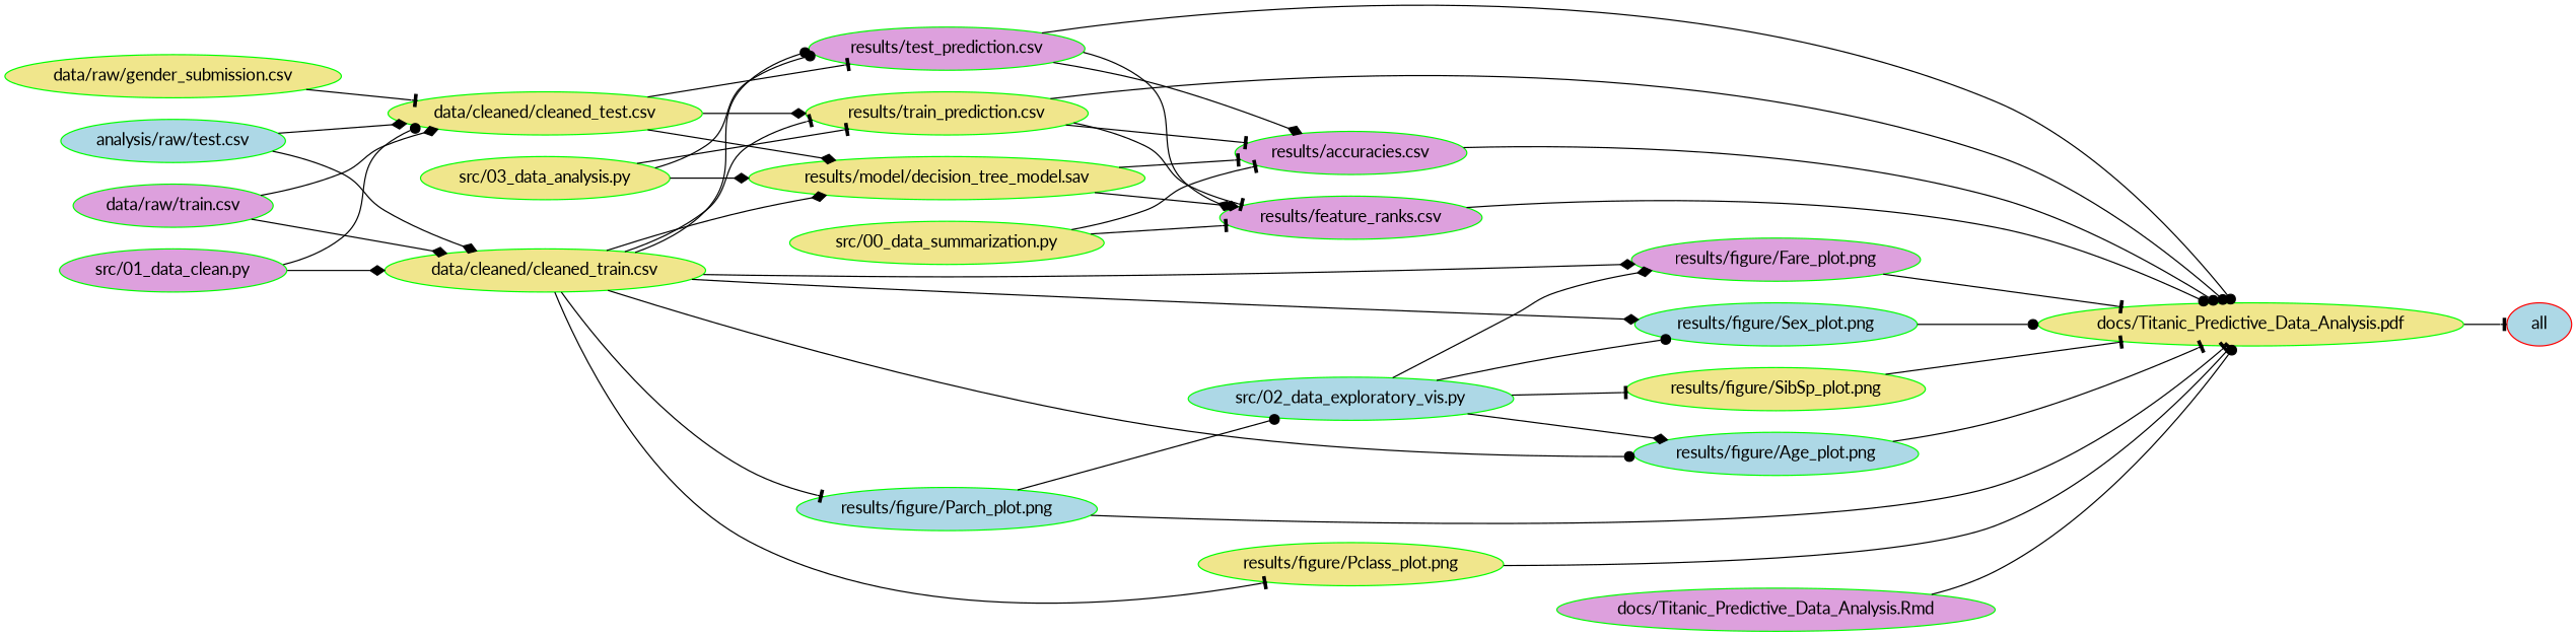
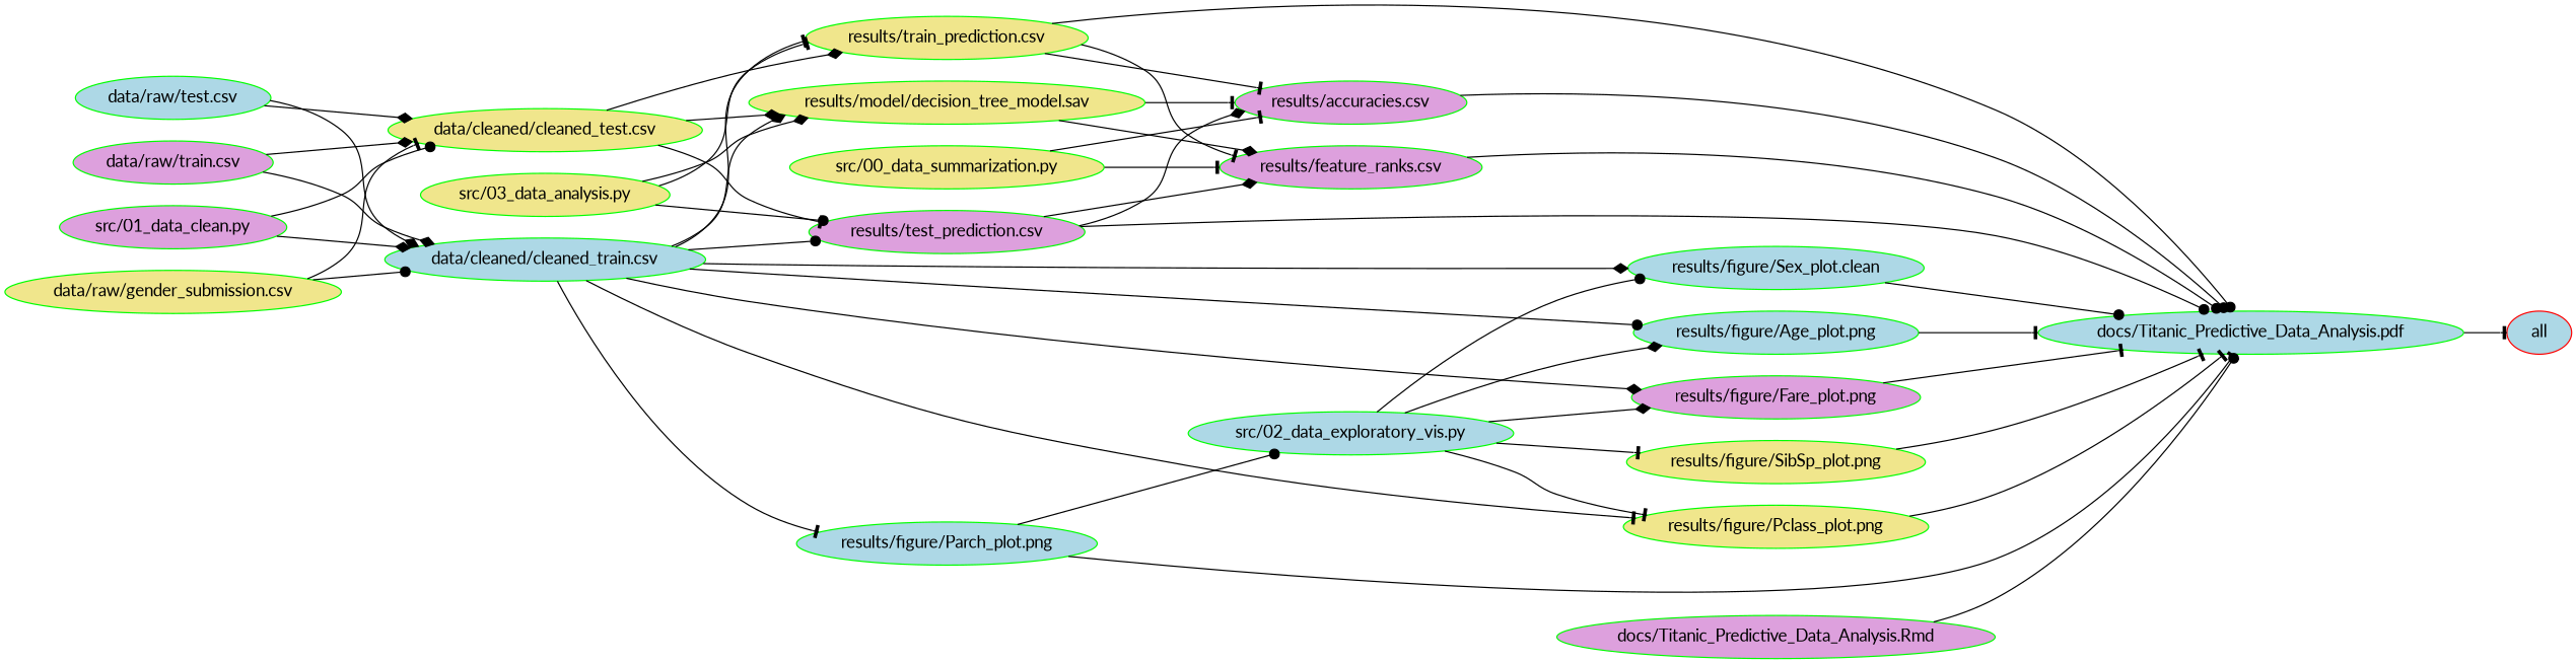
  digraph {
    fontname=Lato
    rankdir=LR
    node [color=green fillcolor=lightblue fontname=Lato style=filled]
    edge [arrowhead=tee fontname=Lato]
    n1 [color=red label=all]
    n2 [fillcolor=khaki label="data/cleaned/cleaned_test.csv"]
    n3 [fillcolor=khaki label="results/model/decision_tree_model.sav"]
    n4 [fillcolor=plum label="results/test_prediction.csv"]
    n5 [fillcolor=khaki label="results/train_prediction.csv"]
    n6 [fillcolor=plum label="results/accuracies.csv"]
    n7 [fillcolor=plum label="results/feature_ranks.csv"]
-   n8 [fillcolor=khaki label="docs/Titanic_Predictive_Data_Analysis.pdf"]
-   n9 [fillcolor=khaki label="data/cleaned/cleaned_train.csv"]
+   n8 [label="docs/Titanic_Predictive_Data_Analysis.pdf"]
+   n9 [label="data/cleaned/cleaned_train.csv"]
    n10 [label="results/figure/Age_plot.png"]
    n11 [fillcolor=plum label="results/figure/Fare_plot.png"]
    n12 [label="results/figure/Parch_plot.png"]
    n13 [fillcolor=khaki label="results/figure/Pclass_plot.png"]
-   n14 [label="results/figure/Sex_plot.png"]
+   n14 [label="results/figure/Sex_plot.clean"]
    n15 [label="src/02_data_exploratory_vis.py"]
    n16 [fillcolor=khaki label="results/figure/SibSp_plot.png"]
    n17 [fillcolor=khaki label="data/raw/gender_submission.csv"]
-   n18 [label="analysis/raw/test.csv"]
+   n18 [label="data/raw/test.csv"]
    n19 [fillcolor=plum label="data/raw/train.csv"]
    n20 [fillcolor=plum label="docs/Titanic_Predictive_Data_Analysis.Rmd"]
    n21 [fillcolor=plum label="src/01_data_clean.py"]
    n22 [fillcolor=khaki label="src/03_data_analysis.py"]
    n23 [fillcolor=khaki label="src/00_data_summarization.py"]
    n2 -> n3 [arrowhead=diamond]
    n2 -> n4
    n2 -> n5 [arrowhead=diamond]
    n3 -> n6
    n3 -> n7 [arrowhead=diamond]
    n4 -> n6 [arrowhead=diamond]
    n4 -> n7 [arrowhead=diamond]
    n4 -> n8 [arrowhead=dot]
    n5 -> n6
    n5 -> n7
    n5 -> n8 [arrowhead=dot]
    n6 -> n8 [arrowhead=dot]
    n7 -> n8 [arrowhead=dot]
    n8 -> n1
    n9 -> n3 [arrowhead=diamond]
    n9 -> n4 [arrowhead=dot]
    n9 -> n5
    n9 -> n10 [arrowhead=dot]
    n9 -> n11 [arrowhead=diamond]
    n9 -> n12
    n9 -> n13
    n9 -> n14 [arrowhead=diamond]
    n10 -> n8
    n11 -> n8
    n12 -> n8
    n12 -> n15 [arrowhead=dot]
    n13 -> n8
    n14 -> n8 [arrowhead=dot]
    n15 -> n10 [arrowhead=diamond]
    n15 -> n11 [arrowhead=diamond]
+   n15 -> n13
    n15 -> n14 [arrowhead=dot]
    n15 -> n16
    n16 -> n8
    n17 -> n2
+   n17 -> n9 [arrowhead=dot]
    n18 -> n2 [arrowhead=diamond]
    n18 -> n9 [arrowhead=diamond]
    n19 -> n2 [arrowhead=diamond]
    n19 -> n9 [arrowhead=diamond]
    n20 -> n8 [arrowhead=dot]
    n21 -> n2 [arrowhead=dot]
    n21 -> n9 [arrowhead=diamond]
    n22 -> n3 [arrowhead=diamond]
    n22 -> n4 [arrowhead=dot]
    n22 -> n5
    n23 -> n6
    n23 -> n7
  }
